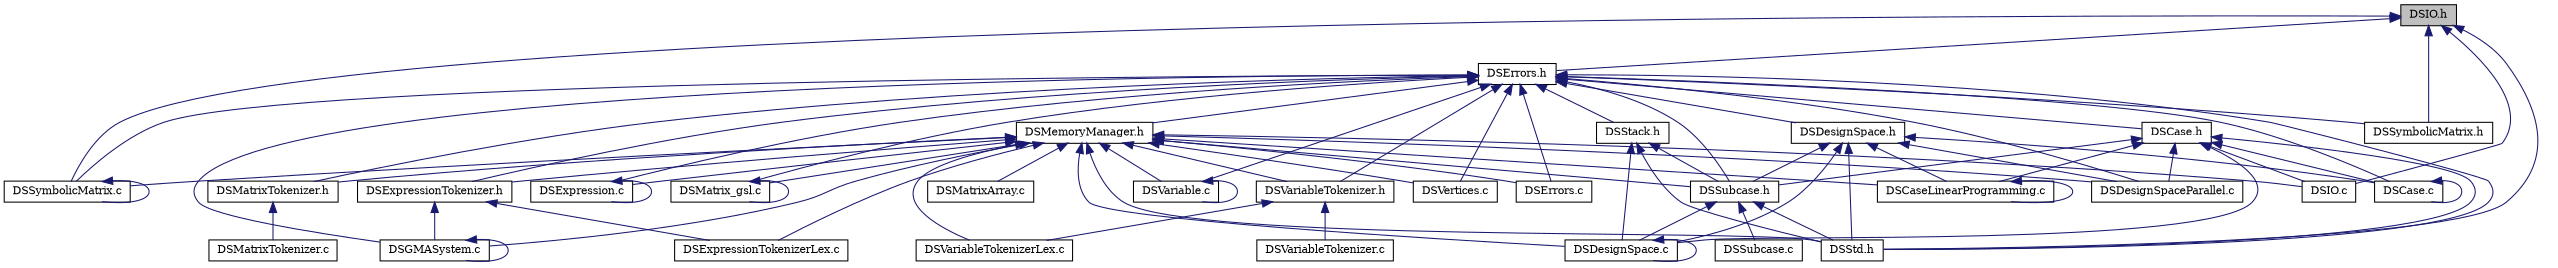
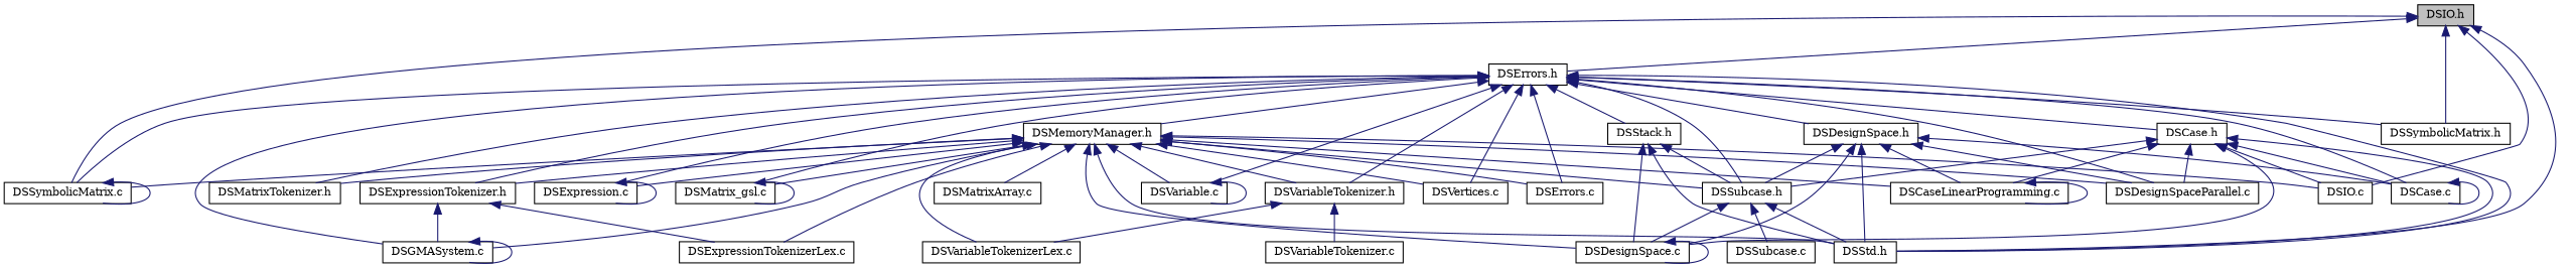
  digraph {
    fontname="DejaVu Serif"
    node [color=black fillcolor=white fontname="DejaVu Serif" fontsize=10 shape=record style=filled]
    edge [color=midnightblue dir=back fontname="DejaVu Serif" fontsize=10 labelfontname=FreeSans labelfontsize=10 style=solid]
    n1 [fillcolor=grey75 fontcolor=black height=0.2 label="DSIO.h" width=0.4]
    n2 [height=0.2 label="DSErrors.h" width=0.4]
    n3 [height=0.2 label="DSIO.c" width=0.4]
    n4 [height=0.2 label="DSStd.h" width=0.4]
    n5 [height=0.2 label="DSSymbolicMatrix.c" width=0.4]
    n6 [height=0.2 label="DSSymbolicMatrix.h" width=0.4]
    n7 [height=0.2 label="DSCase.c" width=0.4]
    n8 [height=0.2 label="DSCase.h" width=0.4]
    n9 [height=0.2 label="DSDesignSpaceParallel.c" width=0.4]
    n10 [height=0.2 label="DSSubcase.h" width=0.4]
    n11 [height=0.2 label="DSDesignSpace.h" width=0.4]
    n12 [height=0.2 label="DSErrors.c" width=0.4]
    n13 [height=0.2 label="DSExpression.c" width=0.4]
    n14 [height=0.2 label="DSExpressionTokenizer.h" width=0.4]
    n15 [height=0.2 label="DSGMASystem.c" width=0.4]
    n16 [height=0.2 label="DSMatrix_gsl.c" width=0.4]
    n17 [height=0.2 label="DSMatrixTokenizer.h" width=0.4]
    n18 [height=0.2 label="DSMemoryManager.h" width=0.4]
    n19 [height=0.2 label="DSVariable.c" width=0.4]
    n20 [height=0.2 label="DSVariableTokenizer.h" width=0.4]
    n21 [height=0.2 label="DSVertices.c" width=0.4]
    n22 [height=0.2 label="DSStack.h" width=0.4]
    n23 [height=0.2 label="DSCaseLinearProgramming.c" width=0.4]
    n24 [height=0.2 label="DSDesignSpace.c" width=0.4]
    n25 [height=0.2 label="DSSubcase.c" width=0.4]
    n26 [height=0.2 label="DSExpressionTokenizerLex.c" width=0.4]
-   n27 [height=0.2 label="DSMatrixTokenizer.c" width=0.4]
    n28 [height=0.2 label="DSMatrixArray.c" width=0.4]
    n29 [height=0.2 label="DSVariableTokenizerLex.c" width=0.4]
    n30 [height=0.2 label="DSVariableTokenizer.c" width=0.4]
    n1 -> n2
    n1 -> n3
    n1 -> n4
    n1 -> n5
    n1 -> n6
    n2 -> n4
    n2 -> n5
    n2 -> n6
    n2 -> n7
    n2 -> n8
    n2 -> n9
    n2 -> n10
    n2 -> n11
    n2 -> n12
    n2 -> n13
    n2 -> n14
    n2 -> n15
    n2 -> n16
    n2 -> n17
    n2 -> n18
    n2 -> n19
    n2 -> n20
    n2 -> n21
    n2 -> n22
    n5 -> n5
    n7 -> n7
    n8 -> n3
    n8 -> n4
    n8 -> n7
    n8 -> n9
    n8 -> n10
    n8 -> n23
    n8 -> n24
    n10 -> n4
    n10 -> n24
    n10 -> n25
    n11 -> n4
    n11 -> n7
    n11 -> n9
    n11 -> n10
    n11 -> n23
    n11 -> n24
    n13 -> n13
    n14 -> n15
    n14 -> n26
    n15 -> n15
    n16 -> n16
-   n17 -> n27
    n18 -> n3
    n18 -> n4
    n18 -> n5
    n18 -> n9
    n18 -> n10
    n18 -> n12
    n18 -> n13
    n18 -> n14
    n18 -> n15
    n18 -> n16
    n18 -> n17
    n18 -> n19
    n18 -> n20
    n18 -> n21
    n18 -> n23
    n18 -> n24
    n18 -> n26
    n18 -> n28
    n18 -> n29
    n19 -> n19
    n20 -> n29
    n20 -> n30
    n22 -> n4
    n22 -> n10
    n22 -> n24
    n23 -> n23
    n24 -> n24
  }
